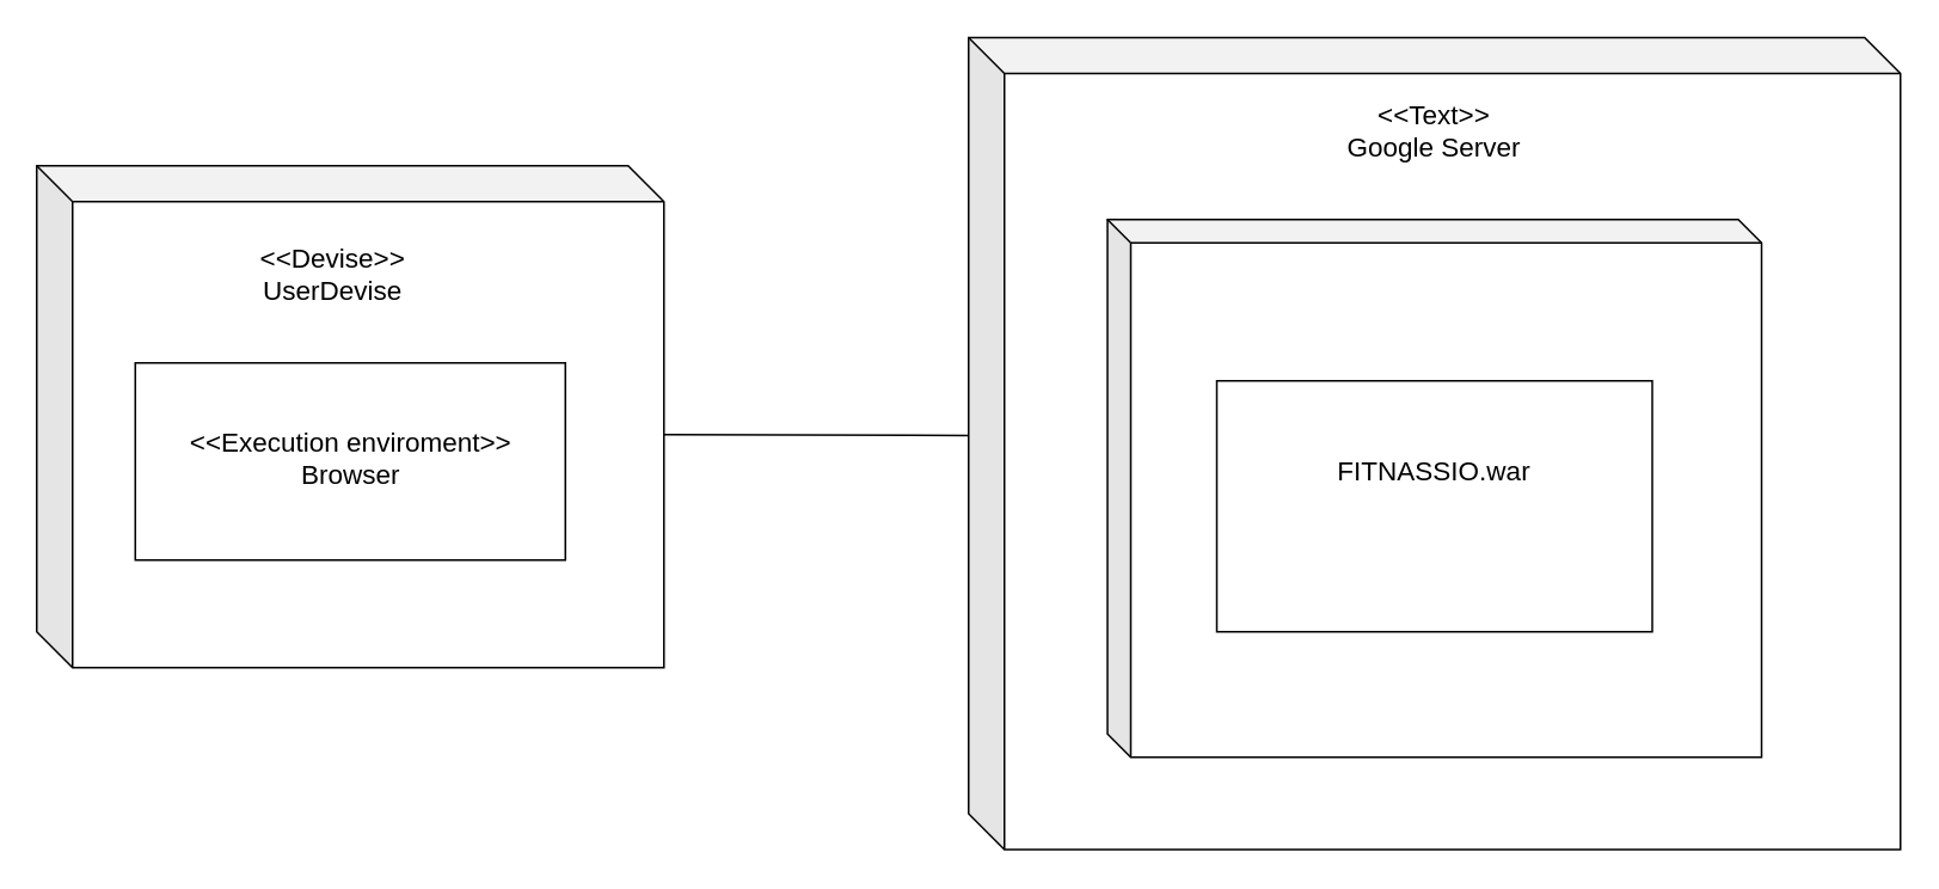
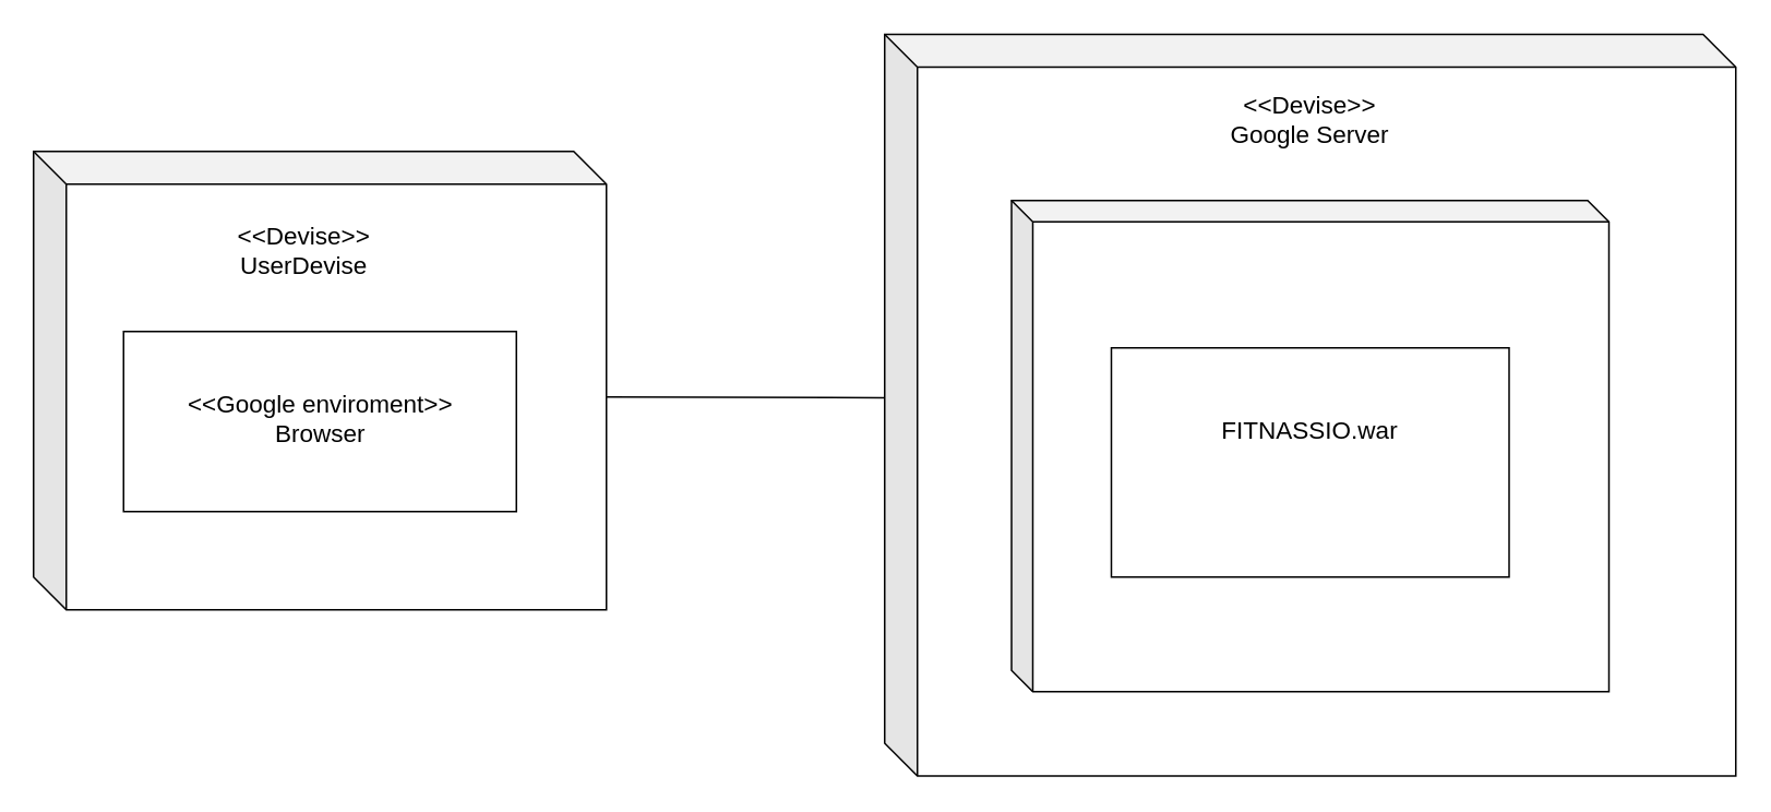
  <mxCell id="0" />
  <mxCell id="1" parent="0" />
  <mxCell id="2" value="" style="shape=cube;whiteSpace=wrap;html=1;boundedLbl=1;backgroundOutline=1;darkOpacity=0.05;darkOpacity2=0.1;" vertex="1" parent="1"><mxGeometry x="20" y="92" width="350" height="280" as="geometry" /></mxCell>
  <mxCell id="3" value="" style="shape=cube;whiteSpace=wrap;html=1;boundedLbl=1;backgroundOutline=1;darkOpacity=0.05;darkOpacity2=0.1;" vertex="1" parent="1"><mxGeometry x="540" y="20.5" width="520" height="453" as="geometry" /></mxCell>
  <mxCell id="4" value="&lt;font style=&quot;font-size: 15px&quot;&gt;&amp;lt;&amp;lt;Devise&amp;gt;&amp;gt;&lt;br&gt;UserDevise&lt;/font&gt;&lt;br&gt;" style="text;html=1;strokeColor=none;fillColor=none;align=center;verticalAlign=middle;whiteSpace=wrap;rounded=0;" vertex="1" parent="1"><mxGeometry x="117.5" y="142" width="135" height="20" as="geometry" /></mxCell>
  <mxCell id="5" value="Text" style="text;html=1;strokeColor=none;fillColor=none;align=center;verticalAlign=middle;whiteSpace=wrap;rounded=0;" vertex="1" parent="1"><mxGeometry x="175" y="237" width="40" height="20" as="geometry" /></mxCell>
  <mxCell id="6" value="" style="rounded=0;whiteSpace=wrap;html=1;" vertex="1" parent="1"><mxGeometry x="75" y="202" width="240" height="110" as="geometry" /></mxCell>
- <mxCell id="7" value="&lt;font style=&quot;font-size: 15px&quot;&gt;&amp;lt;&amp;lt;Execution enviroment&amp;gt;&amp;gt;&lt;br&gt;Browser&lt;/font&gt;&lt;br&gt;" style="text;html=1;strokeColor=none;fillColor=none;align=center;verticalAlign=middle;whiteSpace=wrap;rounded=0;" vertex="1" parent="1"><mxGeometry x="64" y="238" width="263" height="34" as="geometry" /></mxCell>
- <mxCell id="8" value="&lt;font style=&quot;font-size: 15px&quot;&gt;&amp;lt;&amp;lt;Text&amp;gt;&amp;gt;&lt;br&gt;Google Server&lt;/font&gt;&lt;br&gt;" style="text;html=1;strokeColor=none;fillColor=none;align=center;verticalAlign=middle;whiteSpace=wrap;rounded=0;" vertex="1" parent="1"><mxGeometry x="725" y="52" width="150" height="40" as="geometry" /></mxCell>
+ <mxCell id="7" value="&lt;font style=&quot;font-size: 15px&quot;&gt;&amp;lt;&amp;lt;Google enviroment&amp;gt;&amp;gt;&lt;br&gt;Browser&lt;/font&gt;&lt;br&gt;" style="text;html=1;strokeColor=none;fillColor=none;align=center;verticalAlign=middle;whiteSpace=wrap;rounded=0;" vertex="1" parent="1"><mxGeometry x="64" y="238" width="263" height="34" as="geometry" /></mxCell>
+ <mxCell id="8" value="&lt;font style=&quot;font-size: 15px&quot;&gt;&amp;lt;&amp;lt;Devise&amp;gt;&amp;gt;&lt;br&gt;Google Server&lt;/font&gt;&lt;br&gt;" style="text;html=1;strokeColor=none;fillColor=none;align=center;verticalAlign=middle;whiteSpace=wrap;rounded=0;" vertex="1" parent="1"><mxGeometry x="725" y="52" width="150" height="40" as="geometry" /></mxCell>
  <mxCell id="9" value="" style="shape=cube;whiteSpace=wrap;html=1;boundedLbl=1;backgroundOutline=1;darkOpacity=0.05;darkOpacity2=0.1;size=13;" vertex="1" parent="1"><mxGeometry x="617.5" y="122" width="365" height="300" as="geometry" /></mxCell>
  <mxCell id="10" value="" style="rounded=0;whiteSpace=wrap;html=1;" vertex="1" parent="1"><mxGeometry x="678.5" y="212" width="243" height="140" as="geometry" /></mxCell>
  <mxCell id="11" value="&lt;font style=&quot;font-size: 15px&quot;&gt;FITNASSIO.war&lt;/font&gt;" style="text;html=1;strokeColor=none;fillColor=none;align=center;verticalAlign=middle;whiteSpace=wrap;rounded=0;" vertex="1" parent="1"><mxGeometry x="695" y="252" width="210" height="20" as="geometry" /></mxCell>
  <mxCell id="12" value="" style="endArrow=none;html=1;entryX=0;entryY=0.49;entryDx=0;entryDy=0;entryPerimeter=0;exitX=0;exitY=0;exitDx=350;exitDy=150;exitPerimeter=0;" edge="1" parent="1" source="2" target="3"><mxGeometry width="50" height="50" relative="1" as="geometry"><mxPoint x="190" y="542" as="sourcePoint" /><mxPoint x="240" y="492" as="targetPoint" /></mxGeometry></mxCell>
